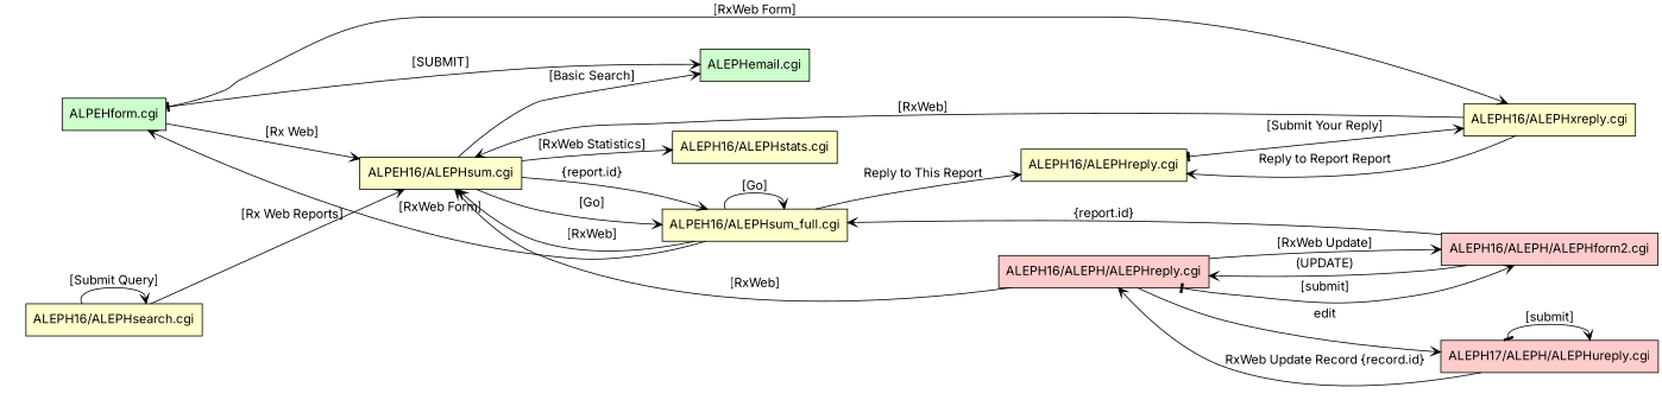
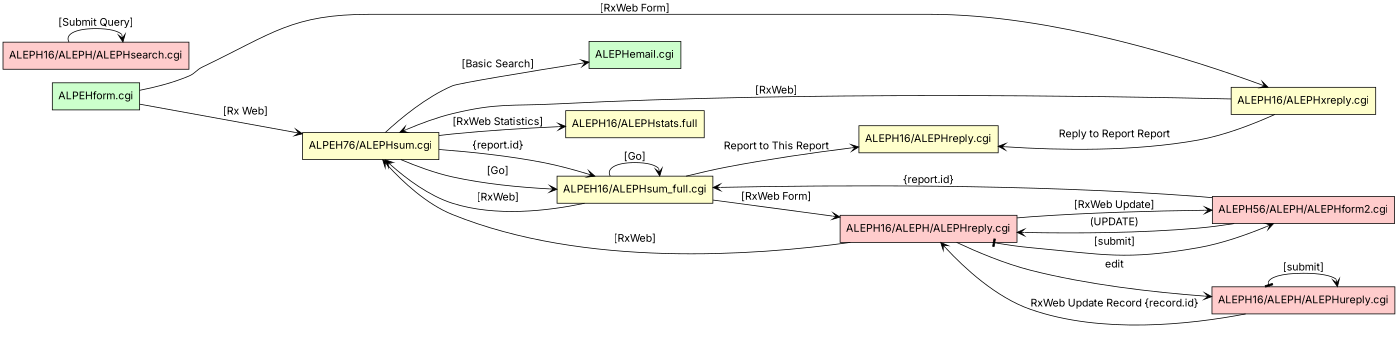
  digraph {
    fontname=Inter
    rankdir=LR
    node [fillcolor="#ffffcc" fontname=Inter shape=rect style=filled]
    edge [arrowhead=open fontname=Inter]
    n1 [fillcolor="#ccffcc" label="ALPEHform.cgi"]
    n2 [fillcolor="#ccffcc" label="ALEPHemail.cgi"]
-   n3 [label="ALPEH16/ALEPHsum.cgi"]
+   n3 [label="ALPEH76/ALEPHsum.cgi"]
    n4 [label="ALEPH16/ALEPHxreply.cgi"]
-   n5 [label="ALEPH16/ALEPHstats.cgi"]
+   n5 [label="ALEPH16/ALEPHstats.full"]
    n6 [label="ALPEH16/ALEPHsum_full.cgi"]
-   n7 [label="ALEPH16/ALEPHsearch.cgi"]
    n8 [label="ALEPH16/ALEPHreply.cgi"]
-   n9 [fillcolor="#ffcccc" label="ALEPH16/ALEPH/ALEPHform2.cgi"]
+   n9 [fillcolor="#ffcccc" label="ALEPH56/ALEPH/ALEPHform2.cgi"]
    n10 [fillcolor="#ffcccc" label="ALEPH16/ALEPH/ALEPHreply.cgi"]
-   n12 [fillcolor="#ffcccc" label="ALEPH17/ALEPH/ALEPHureply.cgi"]
-   n1 -> n2 [arrowtail=tee dir=both label="[SUBMIT]"]
+   n11 [fillcolor="#ffcccc" label="ALEPH16/ALEPH/ALEPHsearch.cgi"]
+   n12 [fillcolor="#ffcccc" label="ALEPH16/ALEPH/ALEPHureply.cgi"]
    n1 -> n3 [label="[Rx Web]"]
    n1 -> n4 [label="[RxWeb Form]"]
    n3 -> n2 [label="[Basic Search]"]
    n3 -> n5 [label="[RxWeb Statistics]"]
    n3 -> n6 [label="{report.id}"]
    n3 -> n6 [label="[Go]"]
    n4 -> n3 [label="[RxWeb]"]
    n4 -> n8 [label="Reply to Report Report"]
-   n6 -> n1 [label="[RxWeb Form]"]
+   n6 -> n10 [label="[RxWeb Form]"]
    n6 -> n3 [label="[RxWeb]"]
    n6 -> n6 [label="[Go]"]
-   n6 -> n8 [label="Reply to This Report"]
-   n7 -> n3 [label="[Rx Web Reports]"]
-   n7 -> n7 [label="[Submit Query]"]
-   n8 -> n4 [arrowtail=tee dir=both label="[Submit Your Reply]"]
+   n6 -> n8 [label="Report to This Report"]
    n9 -> n6 [label="{report.id}"]
    n9 -> n10 [label="(UPDATE)"]
    n10 -> n3 [label="[RxWeb]"]
    n10 -> n9 [label="[RxWeb Update]"]
    n10 -> n9 [arrowtail=tee dir=both label="[submit]"]
    n10 -> n12 [label=edit]
+   n11 -> n11 [label="[Submit Query]"]
    n12 -> n10 [label="RxWeb Update Record {record.id}"]
    n12 -> n12 [arrowtail=tee dir=both label="[submit]"]
  }
